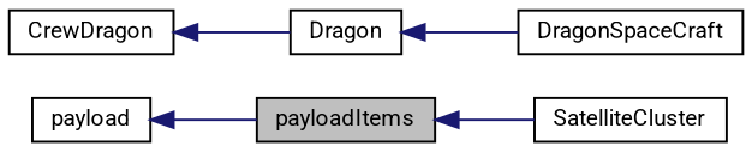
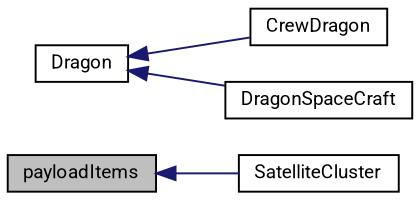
  digraph {
    fontname=Roboto
    rankdir=LR
    node [color=black fillcolor=white fontname=Roboto fontsize=10 shape=record style=filled]
    edge [color=midnightblue dir=back fontname=Roboto fontsize=10 labelfontname=Helvetica labelfontsize=10 style=solid]
    n1 [fillcolor=grey75 fontcolor=black height=0.2 label=payloadItems width=0.4]
    n2 [height=0.2 label=SatelliteCluster width=0.4]
    n3 [height=0.2 label=Dragon width=0.4]
    n4 [height=0.2 label=CrewDragon width=0.4]
    n5 [height=0.2 label=DragonSpaceCraft width=0.4]
-   n6 [height=0.2 label=payload width=0.4]
    n1 -> n2
-   n4 -> n3
+   n3 -> n4
    n3 -> n5
-   n6 -> n1
  }
